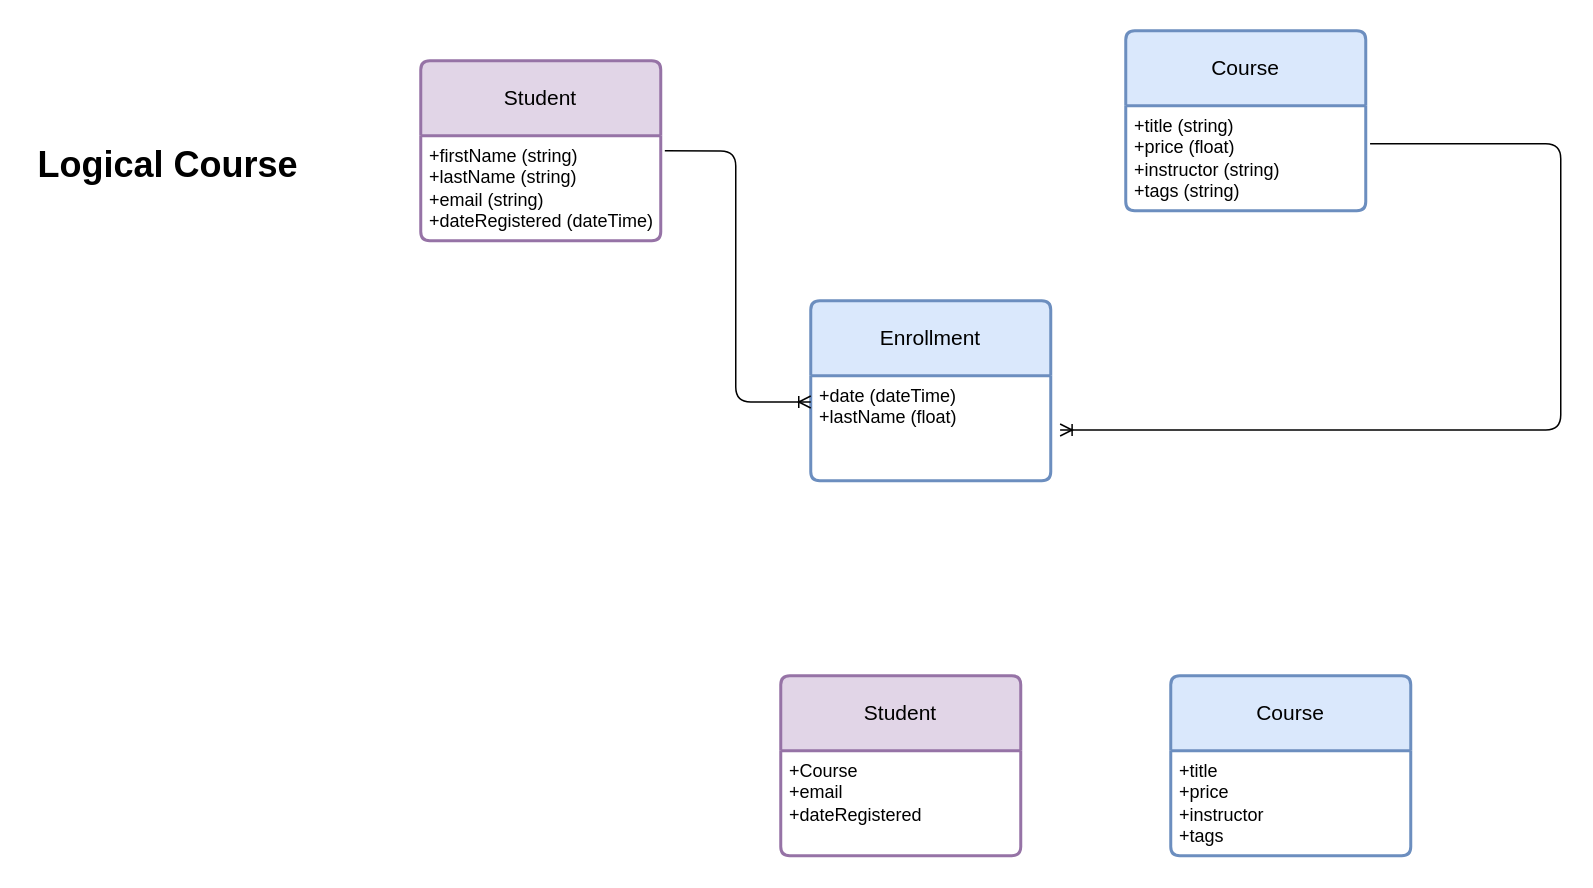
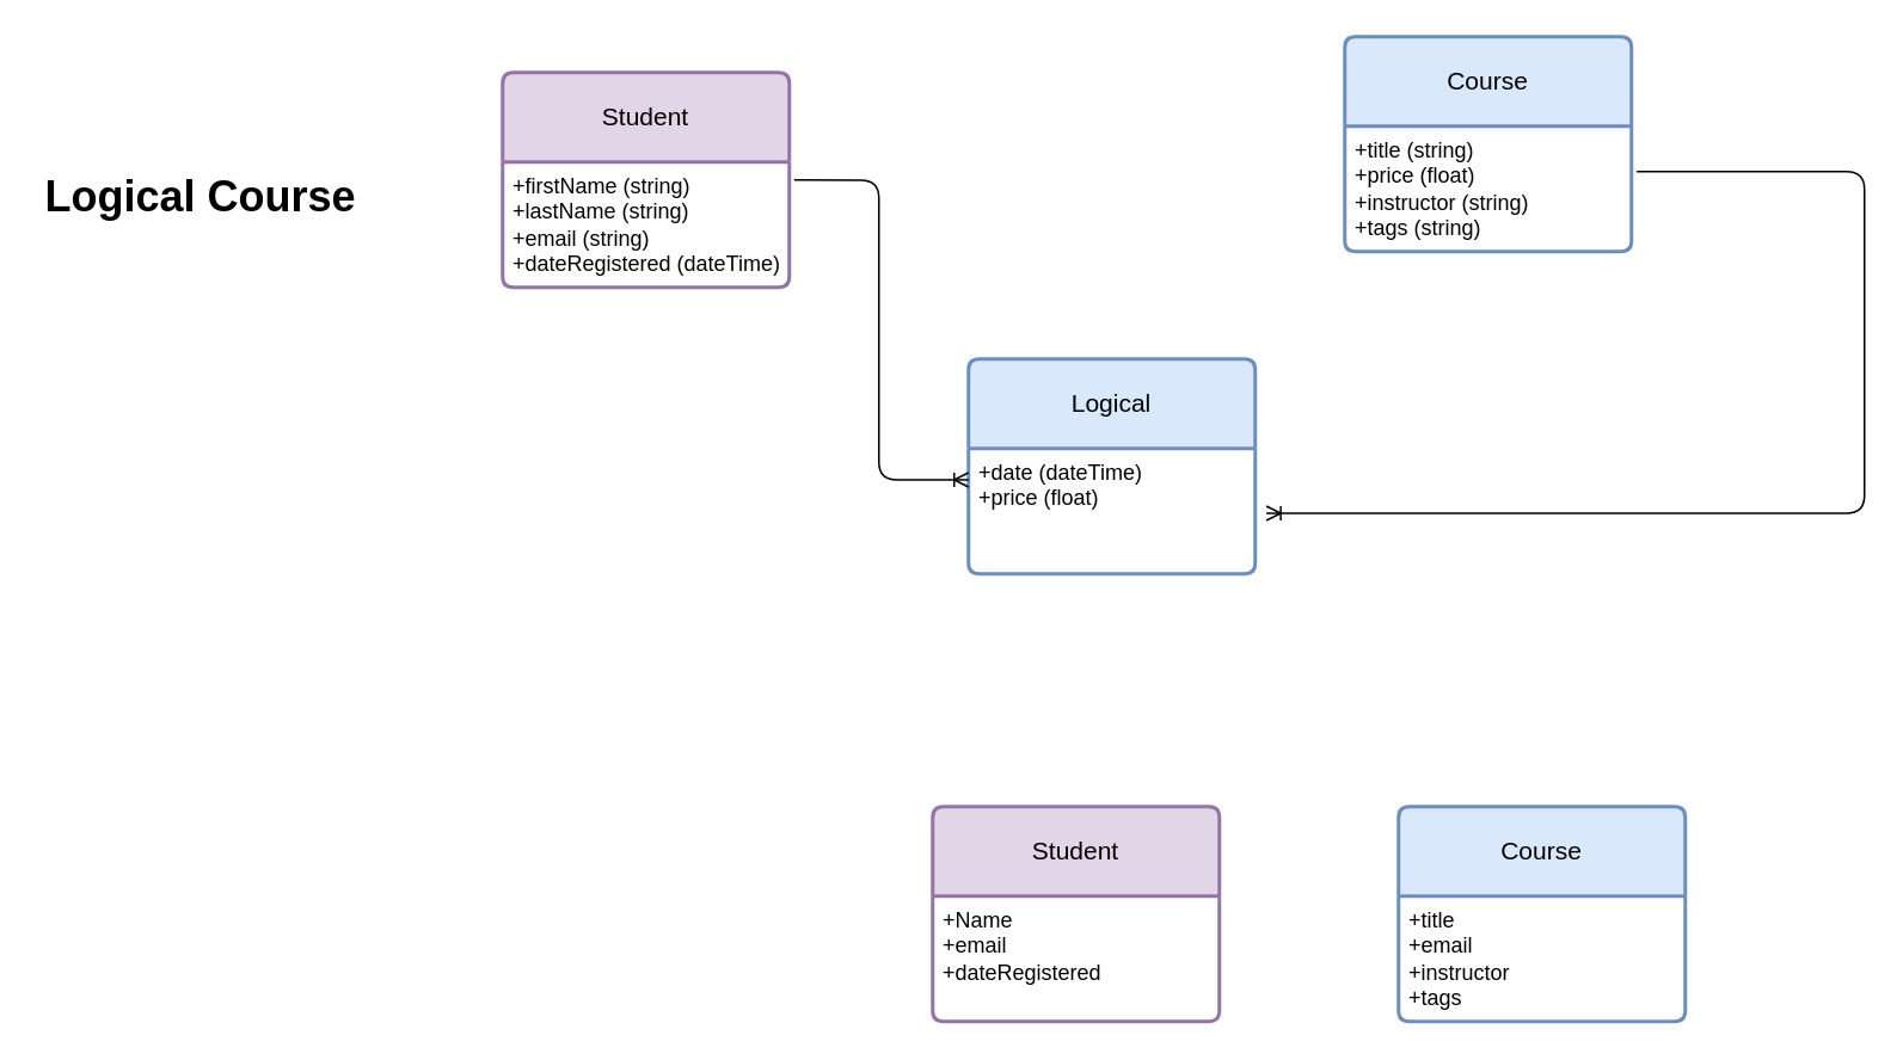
  <mxCell id="0" />
  <mxCell id="1" parent="0" />
  <mxCell id="2" value="Student" style="swimlane;childLayout=stackLayout;horizontal=1;startSize=50;horizontalStack=0;rounded=1;fontSize=14;fontStyle=0;strokeWidth=2;resizeParent=0;resizeLast=1;shadow=0;dashed=0;align=center;arcSize=4;whiteSpace=wrap;html=1;fillColor=#e1d5e7;strokeColor=#9673a6;" vertex="1" parent="1"><mxGeometry x="280" y="40" width="160" height="120" as="geometry" /></mxCell>
  <mxCell id="3" value="+firstName (string)&lt;br&gt;+lastName (string)&lt;br&gt;+email (string)&lt;br&gt;+dateRegistered (dateTime)" style="align=left;strokeColor=none;fillColor=none;spacingLeft=4;fontSize=12;verticalAlign=top;resizable=0;rotatable=0;part=1;html=1;" vertex="1" parent="2"><mxGeometry y="50" width="160" height="70" as="geometry" /></mxCell>
  <mxCell id="4" value="Course" style="swimlane;childLayout=stackLayout;horizontal=1;startSize=50;horizontalStack=0;rounded=1;fontSize=14;fontStyle=0;strokeWidth=2;resizeParent=0;resizeLast=1;shadow=0;dashed=0;align=center;arcSize=4;whiteSpace=wrap;html=1;fillColor=#dae8fc;strokeColor=#6c8ebf;" vertex="1" parent="1"><mxGeometry x="750" y="20" width="160" height="120" as="geometry" /></mxCell>
  <mxCell id="5" value="+title (string)&lt;br&gt;+price (float)&lt;br&gt;+instructor (string)&lt;br&gt;+tags (string)" style="align=left;strokeColor=none;fillColor=none;spacingLeft=4;fontSize=12;verticalAlign=top;resizable=0;rotatable=0;part=1;html=1;" vertex="1" parent="4"><mxGeometry y="50" width="160" height="70" as="geometry" /></mxCell>
- <mxCell id="6" value="Enrollment" style="swimlane;childLayout=stackLayout;horizontal=1;startSize=50;horizontalStack=0;rounded=1;fontSize=14;fontStyle=0;strokeWidth=2;resizeParent=0;resizeLast=1;shadow=0;dashed=0;align=center;arcSize=4;whiteSpace=wrap;html=1;fillColor=#dae8fc;strokeColor=#6c8ebf;glass=0;" vertex="1" parent="1"><mxGeometry x="540" y="200" width="160" height="120" as="geometry" /></mxCell>
- <mxCell id="7" value="+date (dateTime)&lt;br&gt;+lastName (float)" style="align=left;strokeColor=none;fillColor=none;spacingLeft=4;fontSize=12;verticalAlign=top;resizable=0;rotatable=0;part=1;html=1;" vertex="1" parent="6"><mxGeometry y="50" width="160" height="70" as="geometry" /></mxCell>
+ <mxCell id="6" value="Logical" style="swimlane;childLayout=stackLayout;horizontal=1;startSize=50;horizontalStack=0;rounded=1;fontSize=14;fontStyle=0;strokeWidth=2;resizeParent=0;resizeLast=1;shadow=0;dashed=0;align=center;arcSize=4;whiteSpace=wrap;html=1;fillColor=#dae8fc;strokeColor=#6c8ebf;glass=0;" vertex="1" parent="1"><mxGeometry x="540" y="200" width="160" height="120" as="geometry" /></mxCell>
+ <mxCell id="7" value="+date (dateTime)&lt;br&gt;+price (float)" style="align=left;strokeColor=none;fillColor=none;spacingLeft=4;fontSize=12;verticalAlign=top;resizable=0;rotatable=0;part=1;html=1;" vertex="1" parent="6"><mxGeometry y="50" width="160" height="70" as="geometry" /></mxCell>
  <mxCell id="8" value="" style="edgeStyle=orthogonalEdgeStyle;fontSize=12;html=1;endArrow=ERoneToMany;rounded=1;exitX=1.017;exitY=0.144;exitDx=0;exitDy=0;exitPerimeter=0;entryX=0;entryY=0.25;entryDx=0;entryDy=0;" edge="1" parent="1" source="3" target="7"><mxGeometry width="100" height="100" relative="1" as="geometry"><mxPoint x="640" y="230" as="sourcePoint" /><mxPoint x="740" y="130" as="targetPoint" /></mxGeometry></mxCell>
  <mxCell id="9" value="" style="edgeStyle=orthogonalEdgeStyle;fontSize=12;html=1;endArrow=ERoneToMany;rounded=1;exitX=1.018;exitY=0.362;exitDx=0;exitDy=0;exitPerimeter=0;entryX=1.039;entryY=0.517;entryDx=0;entryDy=0;entryPerimeter=0;" edge="1" parent="1" source="5" target="7"><mxGeometry width="100" height="100" relative="1" as="geometry"><mxPoint x="800" y="300" as="sourcePoint" /><mxPoint x="900" y="200" as="targetPoint" /><Array as="points"><mxPoint x="1040" y="95" /><mxPoint x="1040" y="286" /></Array></mxGeometry></mxCell>
  <mxCell id="10" value="Student" style="swimlane;childLayout=stackLayout;horizontal=1;startSize=50;horizontalStack=0;rounded=1;fontSize=14;fontStyle=0;strokeWidth=2;resizeParent=0;resizeLast=1;shadow=0;dashed=0;align=center;arcSize=4;whiteSpace=wrap;html=1;fillColor=#e1d5e7;strokeColor=#9673a6;" vertex="1" parent="1"><mxGeometry x="520" y="450" width="160" height="120" as="geometry" /></mxCell>
- <mxCell id="11" value="+Course&amp;nbsp;&lt;br&gt;+email&amp;nbsp;&lt;br&gt;+dateRegistered&amp;nbsp;" style="align=left;strokeColor=none;fillColor=none;spacingLeft=4;fontSize=12;verticalAlign=top;resizable=0;rotatable=0;part=1;html=1;" vertex="1" parent="10"><mxGeometry y="50" width="160" height="70" as="geometry" /></mxCell>
+ <mxCell id="11" value="+Name&amp;nbsp;&lt;br&gt;+email&amp;nbsp;&lt;br&gt;+dateRegistered&amp;nbsp;" style="align=left;strokeColor=none;fillColor=none;spacingLeft=4;fontSize=12;verticalAlign=top;resizable=0;rotatable=0;part=1;html=1;" vertex="1" parent="10"><mxGeometry y="50" width="160" height="70" as="geometry" /></mxCell>
  <mxCell id="12" value="Course" style="swimlane;childLayout=stackLayout;horizontal=1;startSize=50;horizontalStack=0;rounded=1;fontSize=14;fontStyle=0;strokeWidth=2;resizeParent=0;resizeLast=1;shadow=0;dashed=0;align=center;arcSize=4;whiteSpace=wrap;html=1;fillColor=#dae8fc;strokeColor=#6c8ebf;" vertex="1" parent="1"><mxGeometry x="780" y="450" width="160" height="120" as="geometry" /></mxCell>
- <mxCell id="13" value="+title&lt;br&gt;+price&lt;br&gt;+instructor&lt;br&gt;+tags" style="align=left;strokeColor=none;fillColor=none;spacingLeft=4;fontSize=12;verticalAlign=top;resizable=0;rotatable=0;part=1;html=1;" vertex="1" parent="12"><mxGeometry y="50" width="160" height="70" as="geometry" /></mxCell>
+ <mxCell id="13" value="+title&lt;br&gt;+email&lt;br&gt;+instructor&lt;br&gt;+tags" style="align=left;strokeColor=none;fillColor=none;spacingLeft=4;fontSize=12;verticalAlign=top;resizable=0;rotatable=0;part=1;html=1;" vertex="1" parent="12"><mxGeometry y="50" width="160" height="70" as="geometry" /></mxCell>
  <mxCell id="14" value="&lt;h1&gt;Logical Course&lt;/h1&gt;" style="text;html=1;strokeColor=none;fillColor=none;spacing=5;spacingTop=-20;whiteSpace=wrap;overflow=hidden;rounded=0;" vertex="1" parent="1"><mxGeometry x="20" y="90" width="230" height="40" as="geometry" /></mxCell>
